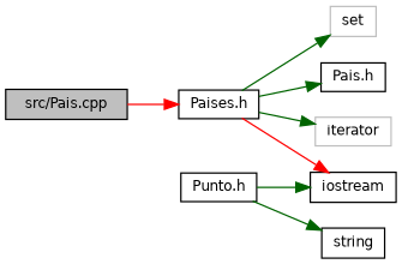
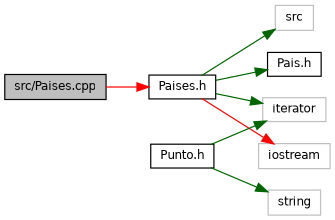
  digraph {
    rankdir=LR
    node [color=black fillcolor=white fontname=Helvetica fontsize=10 shape=record style=filled]
    edge [color=darkgreen fontname=Helvetica fontsize=10 labelfontname=Helvetica labelfontsize=10 style=solid]
-   n1 [fillcolor=grey75 fontcolor=black height=0.2 label="src/Pais.cpp" width=0.4]
+   n1 [fillcolor=grey75 fontcolor=black height=0.2 label="src/Paises.cpp" width=0.4]
    n2 [height=0.2 label="Paises.h" width=0.4]
    n3 [height=0.2 label="Pais.h" width=0.4]
-   n4 [height=0.2 label=iostream width=0.4]
-   n5 [color=grey75 height=0.2 label=set width=0.4]
+   n4 [color=grey75 height=0.2 label=iostream width=0.4]
+   n5 [color=grey75 height=0.2 label=src width=0.4]
    n6 [color=grey75 height=0.2 label=iterator width=0.4]
    n7 [height=0.2 label="Punto.h" width=0.4]
-   n8 [height=0.2 label=string width=0.4]
+   n8 [color=grey75 height=0.2 label=string width=0.4]
    n1 -> n2 [color=red]
    n2 -> n3
    n2 -> n4 [color=red]
    n2 -> n5
    n2 -> n6
-   n7 -> n4
+   n7 -> n6
    n7 -> n8
  }
